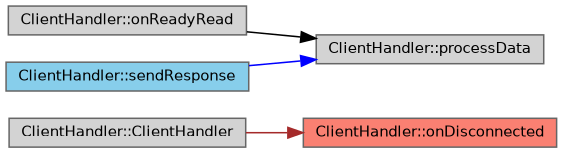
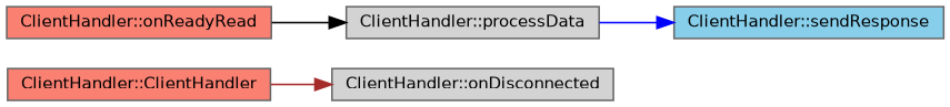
  digraph {
    rankdir=LR
    node [color=grey40 fillcolor=salmon fontname=Helvetica fontsize=10 shape=box style=filled]
    edge [fontname=Helvetica fontsize=10 labelfontname=Helvetica labelfontsize=10 style=solid]
-   n1 [color=gray40 fillcolor=lightgrey fontcolor=black height=0.2 label="ClientHandler::ClientHandler" width=0.4]
-   n2 [height=0.2 label="ClientHandler::onDisconnected" width=0.4]
-   n3 [fillcolor=lightgrey height=0.2 label="ClientHandler::onReadyRead" width=0.4]
+   n1 [color=gray40 fontcolor=black height=0.2 label="ClientHandler::ClientHandler" width=0.4]
+   n2 [fillcolor=lightgrey height=0.2 label="ClientHandler::onDisconnected" width=0.4]
+   n3 [height=0.2 label="ClientHandler::onReadyRead" width=0.4]
    n4 [fillcolor=lightgrey height=0.2 label="ClientHandler::processData" width=0.4]
    n5 [fillcolor=skyblue height=0.2 label="ClientHandler::sendResponse" width=0.4]
    n1 -> n2 [color=brown]
    n3 -> n4 [color=black]
-   n5 -> n4 [color=blue]
+   n4 -> n5 [color=blue]
  }
